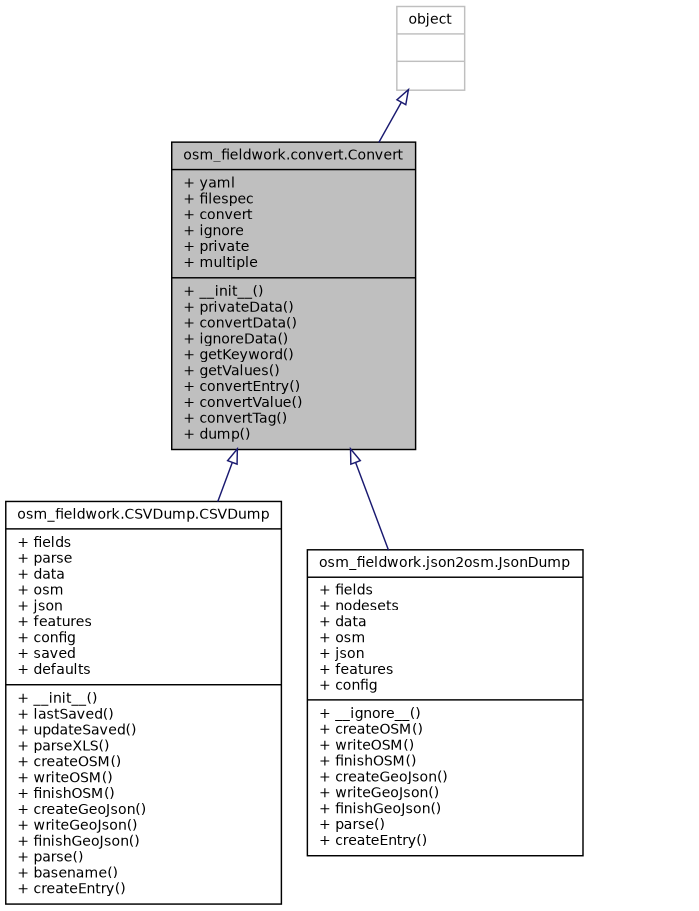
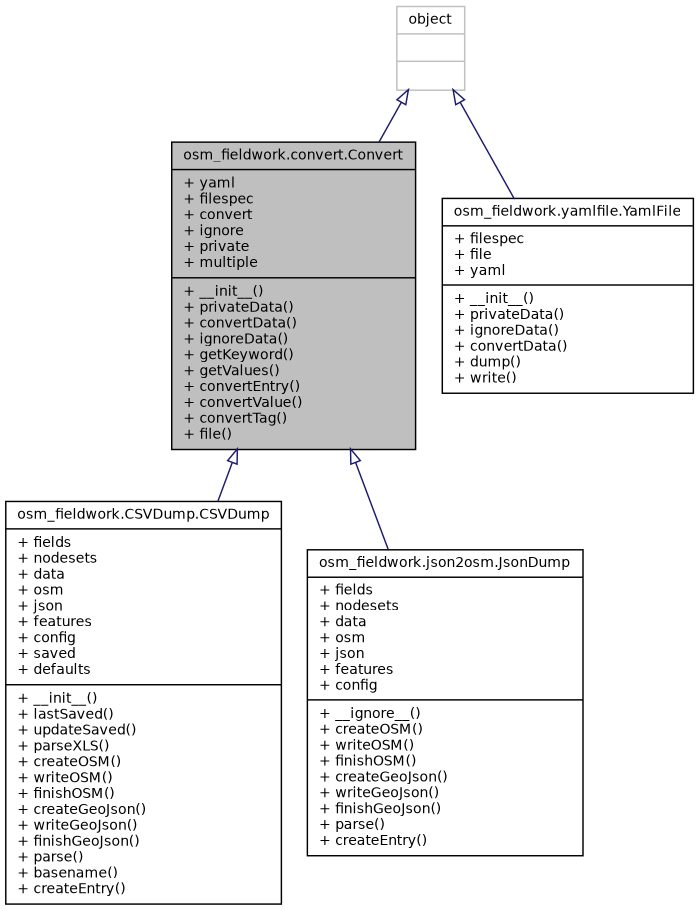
  digraph {
    node [color=black fillcolor=white fontname=Helvetica fontsize=10 shape=record style=filled]
    edge [arrowtail=onormal color=midnightblue dir=back fontname=Helvetica fontsize=10 labelfontname=Helvetica labelfontsize=10 style=solid]
-   n1 [fillcolor=grey75 fontcolor=black height=0.2 label="{osm_fieldwork.convert.Convert\n|+ yaml\l+ filespec\l+ convert\l+ ignore\l+ private\l+ multiple\l|+ __init__()\l+ privateData()\l+ convertData()\l+ ignoreData()\l+ getKeyword()\l+ getValues()\l+ convertEntry()\l+ convertValue()\l+ convertTag()\l+ dump()\l}" width=0.4]
-   n2 [height=0.2 label="{osm_fieldwork.CSVDump.CSVDump\n|+ fields\l+ parse\l+ data\l+ osm\l+ json\l+ features\l+ config\l+ saved\l+ defaults\l|+ __init__()\l+ lastSaved()\l+ updateSaved()\l+ parseXLS()\l+ createOSM()\l+ writeOSM()\l+ finishOSM()\l+ createGeoJson()\l+ writeGeoJson()\l+ finishGeoJson()\l+ parse()\l+ basename()\l+ createEntry()\l}" width=0.4]
+   n1 [fillcolor=grey75 fontcolor=black height=0.2 label="{osm_fieldwork.convert.Convert\n|+ yaml\l+ filespec\l+ convert\l+ ignore\l+ private\l+ multiple\l|+ __init__()\l+ privateData()\l+ convertData()\l+ ignoreData()\l+ getKeyword()\l+ getValues()\l+ convertEntry()\l+ convertValue()\l+ convertTag()\l+ file()\l}" width=0.4]
+   n2 [height=0.2 label="{osm_fieldwork.CSVDump.CSVDump\n|+ fields\l+ nodesets\l+ data\l+ osm\l+ json\l+ features\l+ config\l+ saved\l+ defaults\l|+ __init__()\l+ lastSaved()\l+ updateSaved()\l+ parseXLS()\l+ createOSM()\l+ writeOSM()\l+ finishOSM()\l+ createGeoJson()\l+ writeGeoJson()\l+ finishGeoJson()\l+ parse()\l+ basename()\l+ createEntry()\l}" width=0.4]
    n3 [height=0.2 label="{osm_fieldwork.json2osm.JsonDump\n|+ fields\l+ nodesets\l+ data\l+ osm\l+ json\l+ features\l+ config\l|+ __ignore__()\l+ createOSM()\l+ writeOSM()\l+ finishOSM()\l+ createGeoJson()\l+ writeGeoJson()\l+ finishGeoJson()\l+ parse()\l+ createEntry()\l}" width=0.4]
+   n4 [height=0.2 label="{osm_fieldwork.yamlfile.YamlFile\n|+ filespec\l+ file\l+ yaml\l|+ __init__()\l+ privateData()\l+ ignoreData()\l+ convertData()\l+ dump()\l+ write()\l}" width=0.4]
    n5 [color=grey75 height=0.2 label="{object\n||}" width=0.4]
    n1 -> n2
    n1 -> n3
    n5 -> n1
+   n5 -> n4
  }
